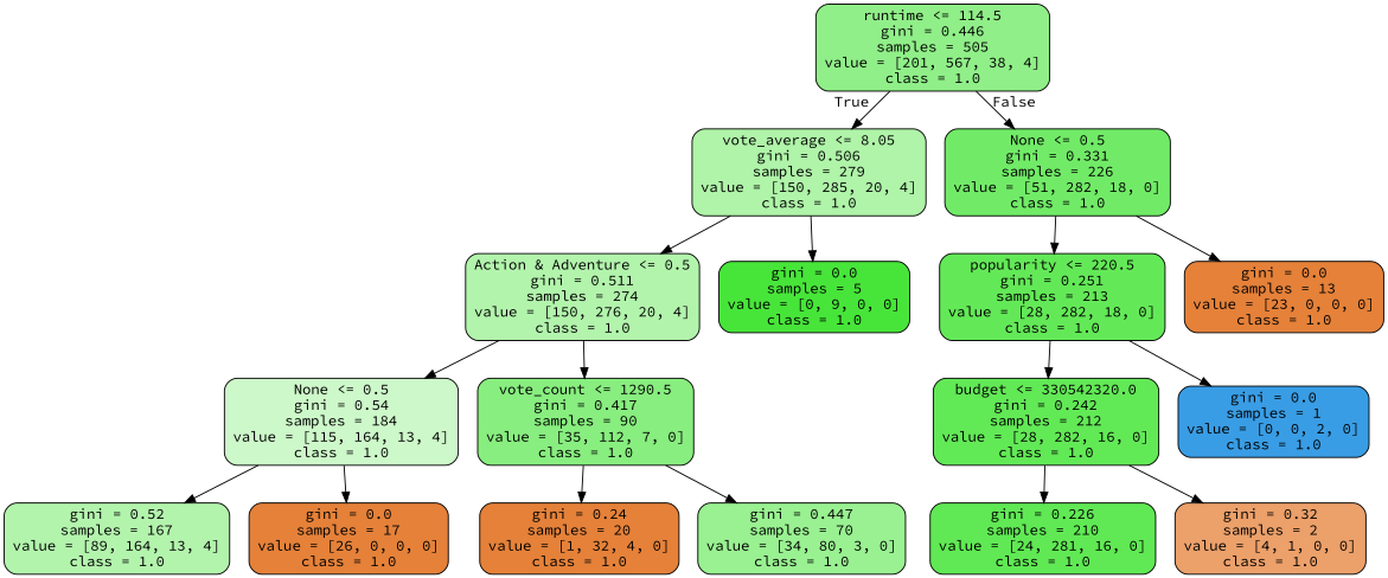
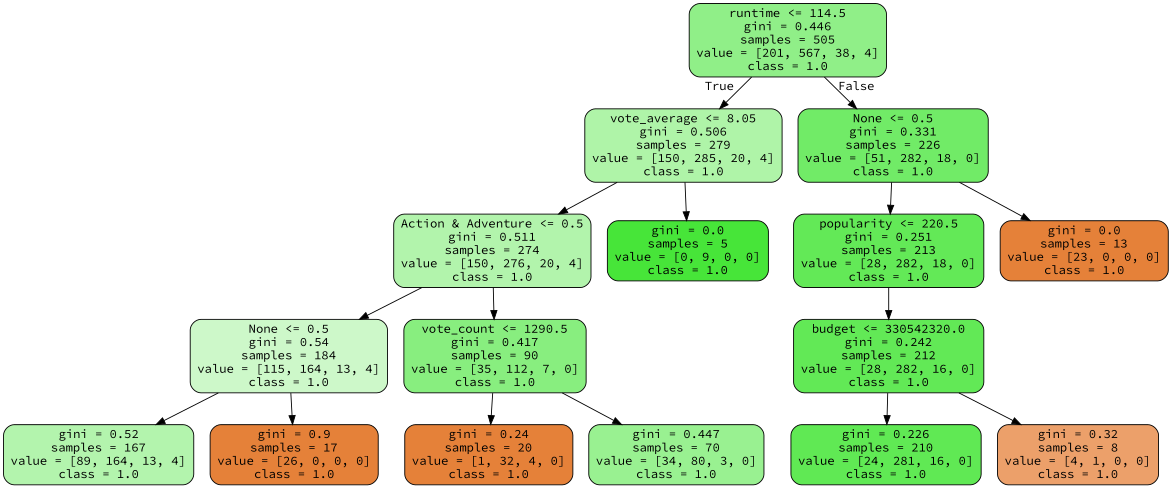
  digraph {
    fontname="Source Code Pro"
    node [color=black fillcolor="#e58139" fontname="Source Code Pro" shape=box style="filled, rounded"]
    edge [fontname="Source Code Pro"]
    n1 [fillcolor="#90ef88" label="runtime <= 114.5\ngini = 0.446\nsamples = 505\nvalue = [201, 567, 38, 4]\nclass = 1.0"]
    n2 [fillcolor="#aff4a8" label="vote_average <= 8.05\ngini = 0.506\nsamples = 279\nvalue = [150, 285, 20, 4]\nclass = 1.0"]
    n3 [fillcolor="#71eb67" label="None <= 0.5\ngini = 0.331\nsamples = 226\nvalue = [51, 282, 18, 0]\nclass = 1.0"]
    n4 [fillcolor="#b2f4ac" label="Action & Adventure <= 0.5\ngini = 0.511\nsamples = 274\nvalue = [150, 276, 20, 4]\nclass = 1.0"]
    n5 [fillcolor="#47e539" label="gini = 0.0\nsamples = 5\nvalue = [0, 9, 0, 0]\nclass = 1.0"]
    n6 [fillcolor="#63e957" label="popularity <= 220.5\ngini = 0.251\nsamples = 213\nvalue = [28, 282, 18, 0]\nclass = 1.0"]
    n7 [label="gini = 0.0\nsamples = 13\nvalue = [23, 0, 0, 0]\nclass = 1.0"]
    n8 [fillcolor="#cdf8c9" label="None <= 0.5\ngini = 0.54\nsamples = 184\nvalue = [115, 164, 13, 4]\nclass = 1.0"]
    n9 [fillcolor="#88ee7f" label="vote_count <= 1290.5\ngini = 0.417\nsamples = 90\nvalue = [35, 112, 7, 0]\nclass = 1.0"]
    n10 [fillcolor="#b3f4ad" label="gini = 0.52\nsamples = 167\nvalue = [89, 164, 13, 4]\nclass = 1.0"]
-   n11 [label="gini = 0.0\nsamples = 17\nvalue = [26, 0, 0, 0]\nclass = 1.0"]
+   n11 [label="gini = 0.9\nsamples = 17\nvalue = [26, 0, 0, 0]\nclass = 1.0"]
    n12 [label="gini = 0.24\nsamples = 20\nvalue = [1, 32, 4, 0]\nclass = 1.0"]
    n13 [fillcolor="#99f191" label="gini = 0.447\nsamples = 70\nvalue = [34, 80, 3, 0]\nclass = 1.0"]
    n14 [fillcolor="#62e956" label="budget <= 330542320.0\ngini = 0.242\nsamples = 212\nvalue = [28, 282, 16, 0]\nclass = 1.0"]
-   n15 [fillcolor="#399de5" label="gini = 0.0\nsamples = 1\nvalue = [0, 0, 2, 0]\nclass = 1.0"]
    n16 [fillcolor="#60e954" label="gini = 0.226\nsamples = 210\nvalue = [24, 281, 16, 0]\nclass = 1.0"]
-   n17 [fillcolor="#eca06a" label="gini = 0.32\nsamples = 2\nvalue = [4, 1, 0, 0]\nclass = 1.0"]
+   n17 [fillcolor="#eca06a" label="gini = 0.32\nsamples = 8\nvalue = [4, 1, 0, 0]\nclass = 1.0"]
    n1 -> n2 [headlabel=True labelangle=45 labeldistance=2.5]
    n1 -> n3 [headlabel=False labelangle=-45 labeldistance=2.5]
    n2 -> n4
    n2 -> n5
    n3 -> n6
    n3 -> n7
    n4 -> n8
    n4 -> n9
    n6 -> n14
-   n6 -> n15
    n8 -> n10
    n8 -> n11
    n9 -> n12
    n9 -> n13
    n14 -> n16
    n14 -> n17
  }
